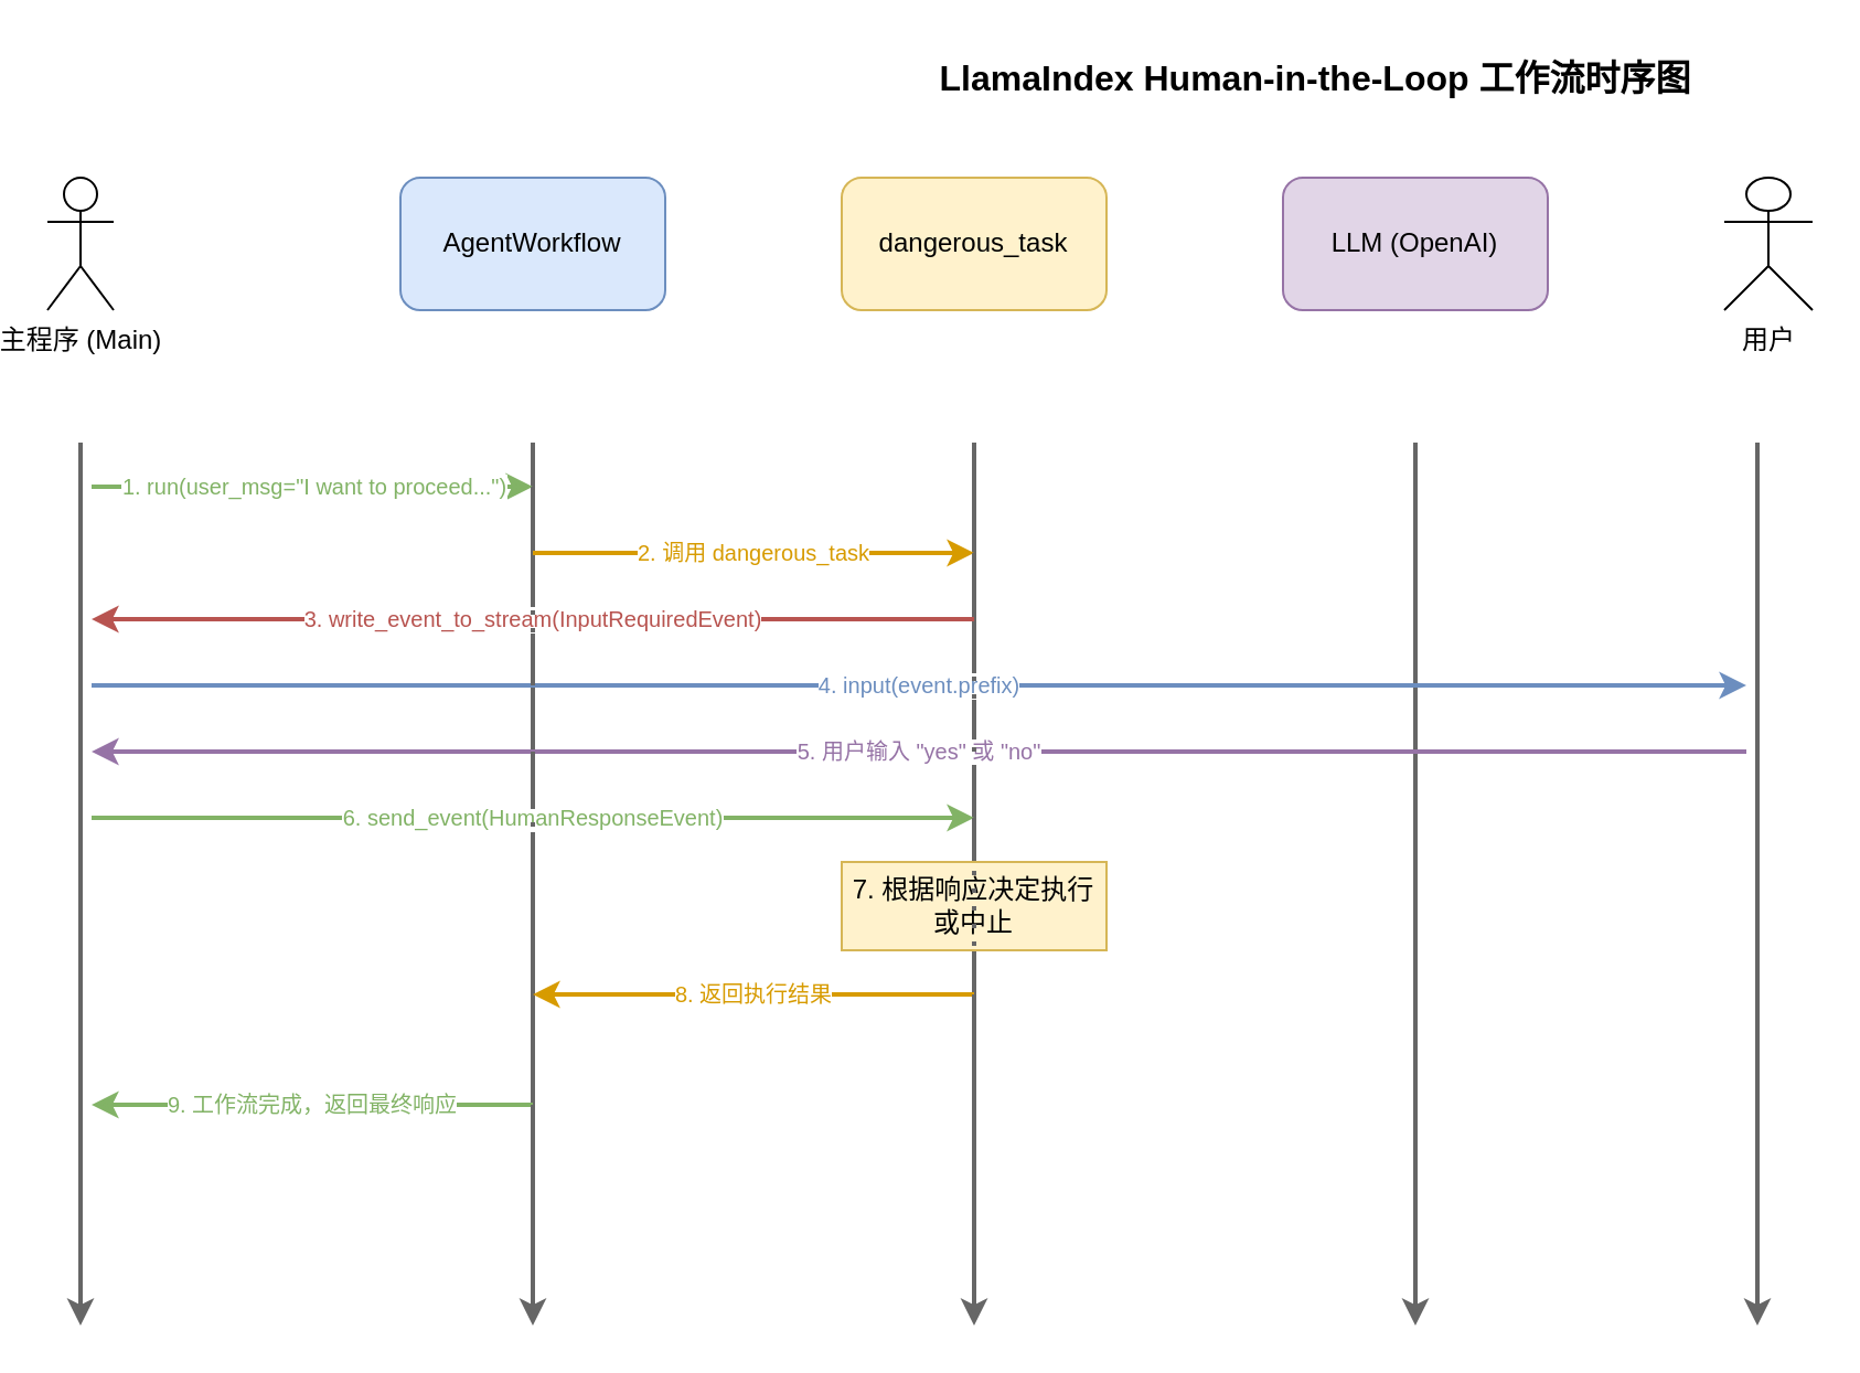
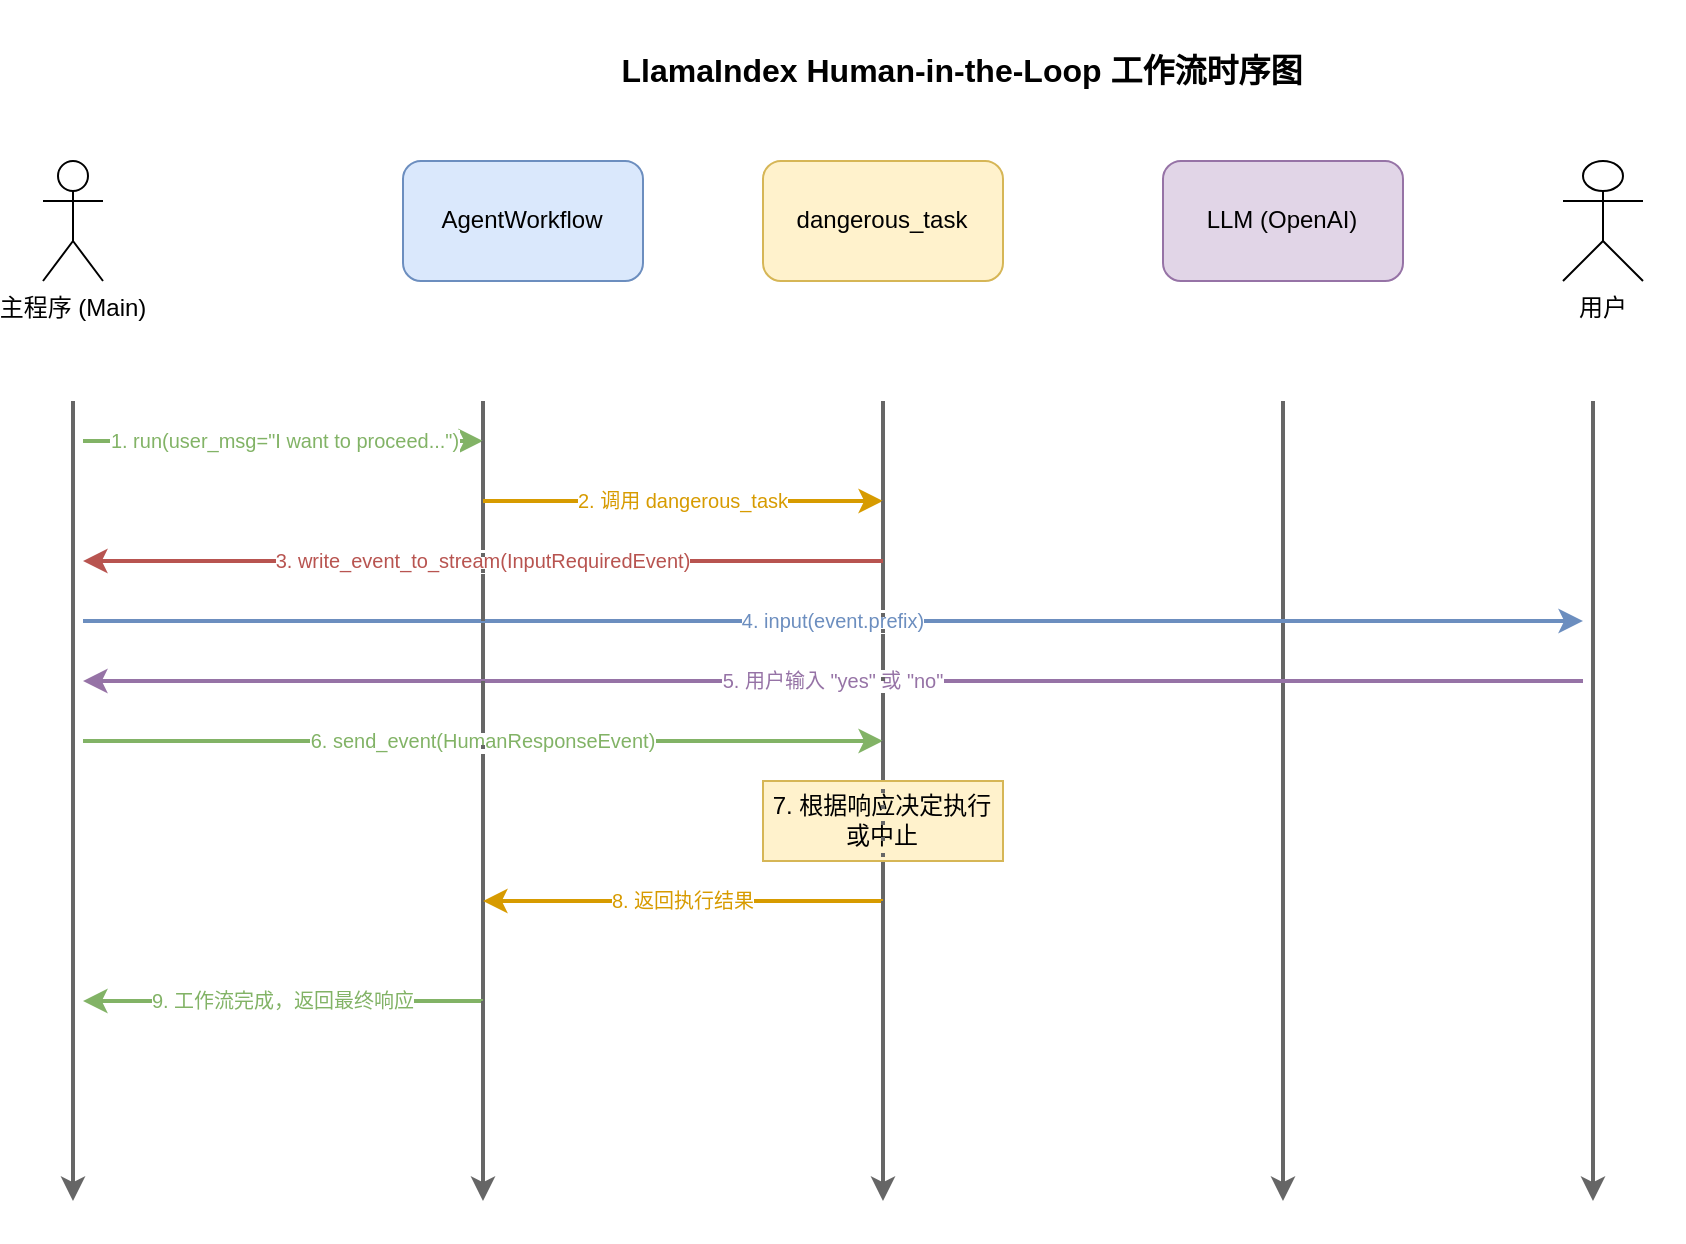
  <mxCell id="0" />
  <mxCell id="1" parent="0" />
  <mxCell id="2" value="主程序 (Main)" style="shape=umlActor;verticalLabelPosition=bottom;verticalAlign=top;html=1;" vertex="1" parent="1"><mxGeometry x="20" y="80" width="30" height="60" as="geometry" /></mxCell>
- <mxCell id="3" value="AgentWorkflow" style="rounded=1;whiteSpace=wrap;html=1;fillColor=#dae8fc;strokeColor=#6c8ebf;" vertex="1" parent="1"><mxGeometry x="180" y="80" width="120" height="60" as="geometry" /></mxCell>
+ <mxCell id="3" value="AgentWorkflow" style="rounded=1;whiteSpace=wrap;html=1;fillColor=#dae8fc;strokeColor=#6c8ebf;" vertex="1" parent="1"><mxGeometry x="200" y="80" width="120" height="60" as="geometry" /></mxCell>
  <mxCell id="4" value="dangerous_task" style="rounded=1;whiteSpace=wrap;html=1;fillColor=#fff2cc;strokeColor=#d6b656;" vertex="1" parent="1"><mxGeometry x="380" y="80" width="120" height="60" as="geometry" /></mxCell>
  <mxCell id="5" value="LLM (OpenAI)" style="rounded=1;whiteSpace=wrap;html=1;fillColor=#e1d5e7;strokeColor=#9673a6;" vertex="1" parent="1"><mxGeometry x="580" y="80" width="120" height="60" as="geometry" /></mxCell>
  <mxCell id="6" value="用户" style="shape=umlActor;verticalLabelPosition=bottom;verticalAlign=top;html=1;" vertex="1" parent="1"><mxGeometry x="780" y="80" width="40" height="60" as="geometry" /></mxCell>
  <mxCell id="7" value="" style="endArrow=classic;html=1;rounded=0;strokeWidth=2;strokeColor=#666666;" edge="1" parent="1"><mxGeometry width="50" height="50" relative="1" as="geometry"><mxPoint x="35" y="200" as="sourcePoint" /><mxPoint x="35" y="600" as="targetPoint" /></mxGeometry></mxCell>
  <mxCell id="8" value="" style="endArrow=classic;html=1;rounded=0;strokeWidth=2;strokeColor=#666666;" edge="1" parent="1"><mxGeometry width="50" height="50" relative="1" as="geometry"><mxPoint x="240" y="200" as="sourcePoint" /><mxPoint x="240" y="600" as="targetPoint" /></mxGeometry></mxCell>
  <mxCell id="9" value="" style="endArrow=classic;html=1;rounded=0;strokeWidth=2;strokeColor=#666666;" edge="1" parent="1"><mxGeometry width="50" height="50" relative="1" as="geometry"><mxPoint x="440" y="200" as="sourcePoint" /><mxPoint x="440" y="600" as="targetPoint" /></mxGeometry></mxCell>
  <mxCell id="10" value="" style="endArrow=classic;html=1;rounded=0;strokeWidth=2;strokeColor=#666666;" edge="1" parent="1"><mxGeometry width="50" height="50" relative="1" as="geometry"><mxPoint x="640" y="200" as="sourcePoint" /><mxPoint x="640" y="600" as="targetPoint" /></mxGeometry></mxCell>
  <mxCell id="11" value="" style="endArrow=classic;html=1;rounded=0;strokeWidth=2;strokeColor=#666666;" edge="1" parent="1"><mxGeometry width="50" height="50" relative="1" as="geometry"><mxPoint x="795" y="200" as="sourcePoint" /><mxPoint x="795" y="600" as="targetPoint" /></mxGeometry></mxCell>
  <mxCell id="12" value="1. run(user_msg=&quot;I want to proceed...&quot;)" style="endArrow=classic;html=1;rounded=0;strokeColor=#82b366;strokeWidth=2;fontSize=10;fontColor=#82b366;" edge="1" parent="1"><mxGeometry x="0.009" width="50" height="50" relative="1" as="geometry"><mxPoint x="40" y="220" as="sourcePoint" /><mxPoint x="240" y="220" as="targetPoint" /><mxPoint as="offset" /></mxGeometry></mxCell>
  <mxCell id="13" value="2. 调用 dangerous_task" style="endArrow=classic;html=1;rounded=0;strokeColor=#d79b00;strokeWidth=2;fontSize=10;fontColor=#d79b00;" edge="1" parent="1"><mxGeometry width="50" height="50" relative="1" as="geometry"><mxPoint x="240" y="250" as="sourcePoint" /><mxPoint x="440" y="250" as="targetPoint" /></mxGeometry></mxCell>
  <mxCell id="14" value="3. write_event_to_stream(InputRequiredEvent)" style="endArrow=classic;html=1;rounded=0;strokeColor=#b85450;strokeWidth=2;fontSize=10;fontColor=#b85450;" edge="1" parent="1"><mxGeometry width="50" height="50" relative="1" as="geometry"><mxPoint x="440" y="280" as="sourcePoint" /><mxPoint x="40" y="280" as="targetPoint" /></mxGeometry></mxCell>
  <mxCell id="15" value="4. input(event.prefix)" style="endArrow=classic;html=1;rounded=0;strokeColor=#6c8ebf;strokeWidth=2;fontSize=10;fontColor=#6c8ebf;" edge="1" parent="1"><mxGeometry width="50" height="50" relative="1" as="geometry"><mxPoint x="40" y="310" as="sourcePoint" /><mxPoint x="790" y="310" as="targetPoint" /></mxGeometry></mxCell>
  <mxCell id="16" value="5. 用户输入 &quot;yes&quot; 或 &quot;no&quot;" style="endArrow=classic;html=1;rounded=0;strokeColor=#9673a6;strokeWidth=2;fontSize=10;fontColor=#9673a6;" edge="1" parent="1"><mxGeometry width="50" height="50" relative="1" as="geometry"><mxPoint x="790" y="340" as="sourcePoint" /><mxPoint x="40" y="340" as="targetPoint" /></mxGeometry></mxCell>
  <mxCell id="17" value="6. send_event(HumanResponseEvent)" style="endArrow=classic;html=1;rounded=0;strokeColor=#82b366;strokeWidth=2;fontSize=10;fontColor=#82b366;" edge="1" parent="1"><mxGeometry width="50" height="50" relative="1" as="geometry"><mxPoint x="40" y="370" as="sourcePoint" /><mxPoint x="440" y="370" as="targetPoint" /></mxGeometry></mxCell>
  <mxCell id="18" value="7. 根据响应决定执行或中止" style="whiteSpace=wrap;html=1;fillColor=#fff2cc;strokeColor=#d6b656;rounded=0;" vertex="1" parent="1"><mxGeometry x="380" y="390" width="120" height="40" as="geometry" /></mxCell>
  <mxCell id="19" value="8. 返回执行结果" style="endArrow=classic;html=1;rounded=0;strokeColor=#d79b00;strokeWidth=2;fontSize=10;fontColor=#d79b00;" edge="1" parent="1"><mxGeometry width="50" height="50" relative="1" as="geometry"><mxPoint x="440" y="450" as="sourcePoint" /><mxPoint x="240" y="450" as="targetPoint" /></mxGeometry></mxCell>
  <mxCell id="20" value="9. 工作流完成，返回最终响应" style="endArrow=classic;html=1;rounded=0;strokeColor=#82b366;strokeWidth=2;fontSize=10;fontColor=#82b366;" edge="1" parent="1"><mxGeometry width="50" height="50" relative="1" as="geometry"><mxPoint x="240" y="500" as="sourcePoint" /><mxPoint x="40" y="500" as="targetPoint" /></mxGeometry></mxCell>
  <mxCell id="21" value="" style="endArrow=none;dashed=1;html=1;dashPattern=1 3;strokeWidth=2;strokeColor=#666666;" edge="1" parent="1"><mxGeometry width="50" height="50" relative="1" as="geometry"><mxPoint x="35" y="220" as="sourcePoint" /><mxPoint x="35" y="520" as="targetPoint" /></mxGeometry></mxCell>
  <mxCell id="22" value="" style="endArrow=none;dashed=1;html=1;dashPattern=1 3;strokeWidth=2;strokeColor=#666666;" edge="1" parent="1"><mxGeometry width="50" height="50" relative="1" as="geometry"><mxPoint x="240" y="220" as="sourcePoint" /><mxPoint x="240" y="520" as="targetPoint" /></mxGeometry></mxCell>
  <mxCell id="23" value="" style="endArrow=none;dashed=1;html=1;dashPattern=1 3;strokeWidth=2;strokeColor=#666666;" edge="1" parent="1"><mxGeometry width="50" height="50" relative="1" as="geometry"><mxPoint x="440" y="250" as="sourcePoint" /><mxPoint x="440" y="520" as="targetPoint" /></mxGeometry></mxCell>
  <mxCell id="24" value="" style="endArrow=none;dashed=1;html=1;dashPattern=1 3;strokeWidth=2;strokeColor=#666666;" edge="1" parent="1"><mxGeometry width="50" height="50" relative="1" as="geometry"><mxPoint x="795" y="310" as="sourcePoint" /><mxPoint x="795" y="350" as="targetPoint" /></mxGeometry></mxCell>
- <mxCell id="25" value="LlamaIndex Human-in-the-Loop 工作流时序图" style="text;html=1;strokeColor=none;fillColor=none;align=center;verticalAlign=middle;whiteSpace=wrap;rounded=0;fontSize=16;fontStyle=1;" vertex="1" parent="1"><mxGeometry x="395" y="20" width="400" height="30" as="geometry" /></mxCell>
+ <mxCell id="25" value="LlamaIndex Human-in-the-Loop 工作流时序图" style="text;html=1;strokeColor=none;fillColor=none;align=center;verticalAlign=middle;whiteSpace=wrap;rounded=0;fontSize=16;fontStyle=1;" vertex="1" parent="1"><mxGeometry x="280" y="20" width="400" height="30" as="geometry" /></mxCell>
